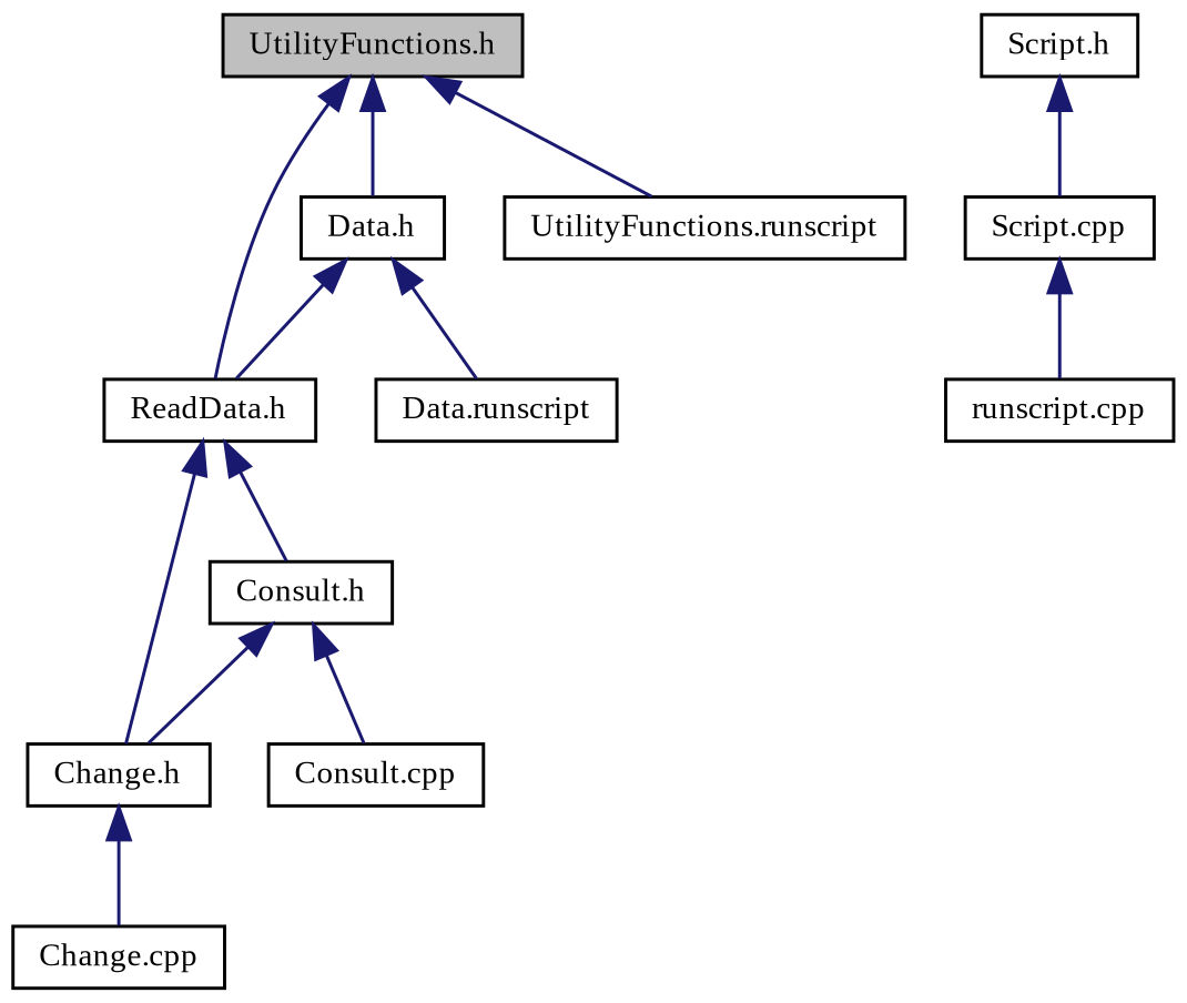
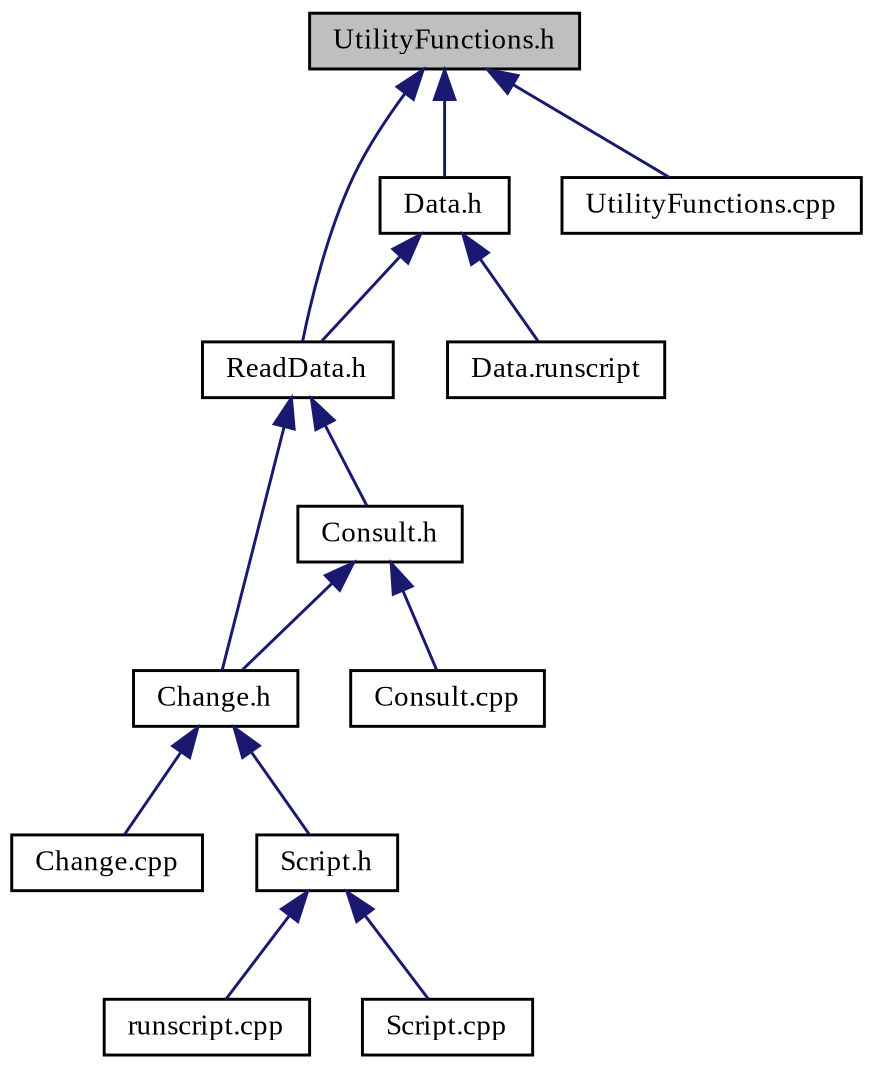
  digraph {
    fontname="Liberation Serif"
    node [color=black fillcolor=white fontname="Liberation Serif" fontsize=10 shape=record style=filled]
    edge [color=midnightblue dir=back fontname="Liberation Serif" fontsize=10 labelfontname=Helvetica labelfontsize=10 style=solid]
    n1 [fillcolor=grey75 fontcolor=black height=0.2 label="UtilityFunctions.h" width=0.4]
    n2 [height=0.2 label="Data.h" width=0.4]
    n3 [height=0.2 label="ReadData.h" width=0.4]
-   n4 [height=0.2 label="UtilityFunctions.runscript" width=0.4]
+   n4 [height=0.2 label="UtilityFunctions.cpp" width=0.4]
    n5 [height=0.2 label="Data.runscript" width=0.4]
    n6 [height=0.2 label="Change.h" width=0.4]
    n7 [height=0.2 label="Consult.h" width=0.4]
    n8 [height=0.2 label="Change.cpp" width=0.4]
    n9 [height=0.2 label="Script.h" width=0.4]
    n10 [height=0.2 label="Consult.cpp" width=0.4]
    n11 [height=0.2 label="runscript.cpp" width=0.4]
    n12 [height=0.2 label="Script.cpp" width=0.4]
    n1 -> n2
    n1 -> n3
    n1 -> n4
    n2 -> n3
    n2 -> n5
    n3 -> n6
    n3 -> n7
    n6 -> n8
+   n6 -> n9
    n7 -> n6
    n7 -> n10
-   n12 -> n11
+   n9 -> n11
    n9 -> n12
  }
